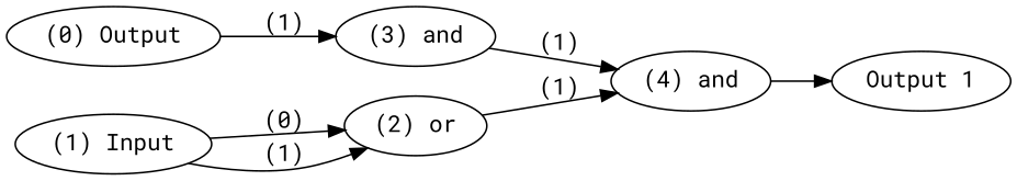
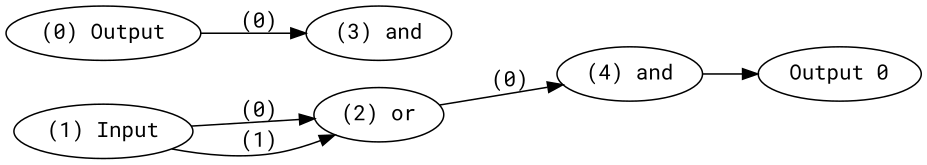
  digraph {
    fontname="Roboto Mono"
    rankdir=LR
    node [color=black fontcolor=black fontname="Roboto Mono" labelfontcolor=black]
    edge [bold=true color=black fontcolor=black fontname="Roboto Mono" labelfontcolor=black]
    n1 [label="(0) Output"]
    n2 [label="(1) Input"]
-   n3 [label="Output 1"]
+   n3 [label="Output 0"]
    n4 [label="(3) and"]
    n5 [label="(2) or"]
    n6 [label="(4) and"]
    subgraph sub_1 {
      rank=source
      n1
      n2
    }
    subgraph sub_2 {
      rank=max
      n3
    }
-   n1 -> n4 [label=" (1)"]
+   n1 -> n4 [label=" (0)"]
    n2 -> n5 [label=" (0)"]
    n2 -> n5 [label=" (1)"]
-   n4 -> n6 [label=" (1)"]
-   n5 -> n6 [label=" (1)"]
+   n5 -> n6 [label=" (0)"]
    n6 -> n3
  }
